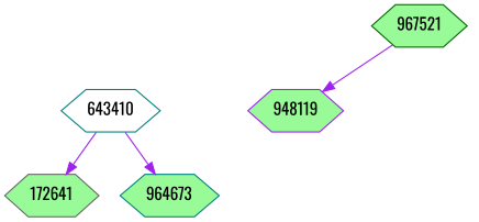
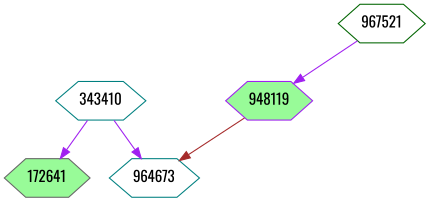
  digraph {
    fontname=Oswald
    node [fillcolor=palegreen fontname=Oswald shape=hexagon style=filled]
    edge [color=purple fontname=Oswald]
-   343410 [color=teal fillcolor=white label=643410]
+   343410 [color=teal fillcolor=white]
    n2 [color=gray40 label=172641]
-   964673 [color=teal]
-   967521 [color=darkgreen]
+   964673 [color=teal fillcolor=white]
+   967521 [color=darkgreen fillcolor=white]
    948119 [color=purple]
    null967521 [style=invis fillcolor="" shape=""]
    null948119 [style=invis fillcolor="" shape=""]
    343410 -> n2
    343410 -> 964673
    967521 -> 948119
    967521 -> null967521 [style=invis weight=100 color=""]
+   948119 -> 964673 [color=brown]
    948119 -> null948119 [style=invis weight=100 color=""]
  }
